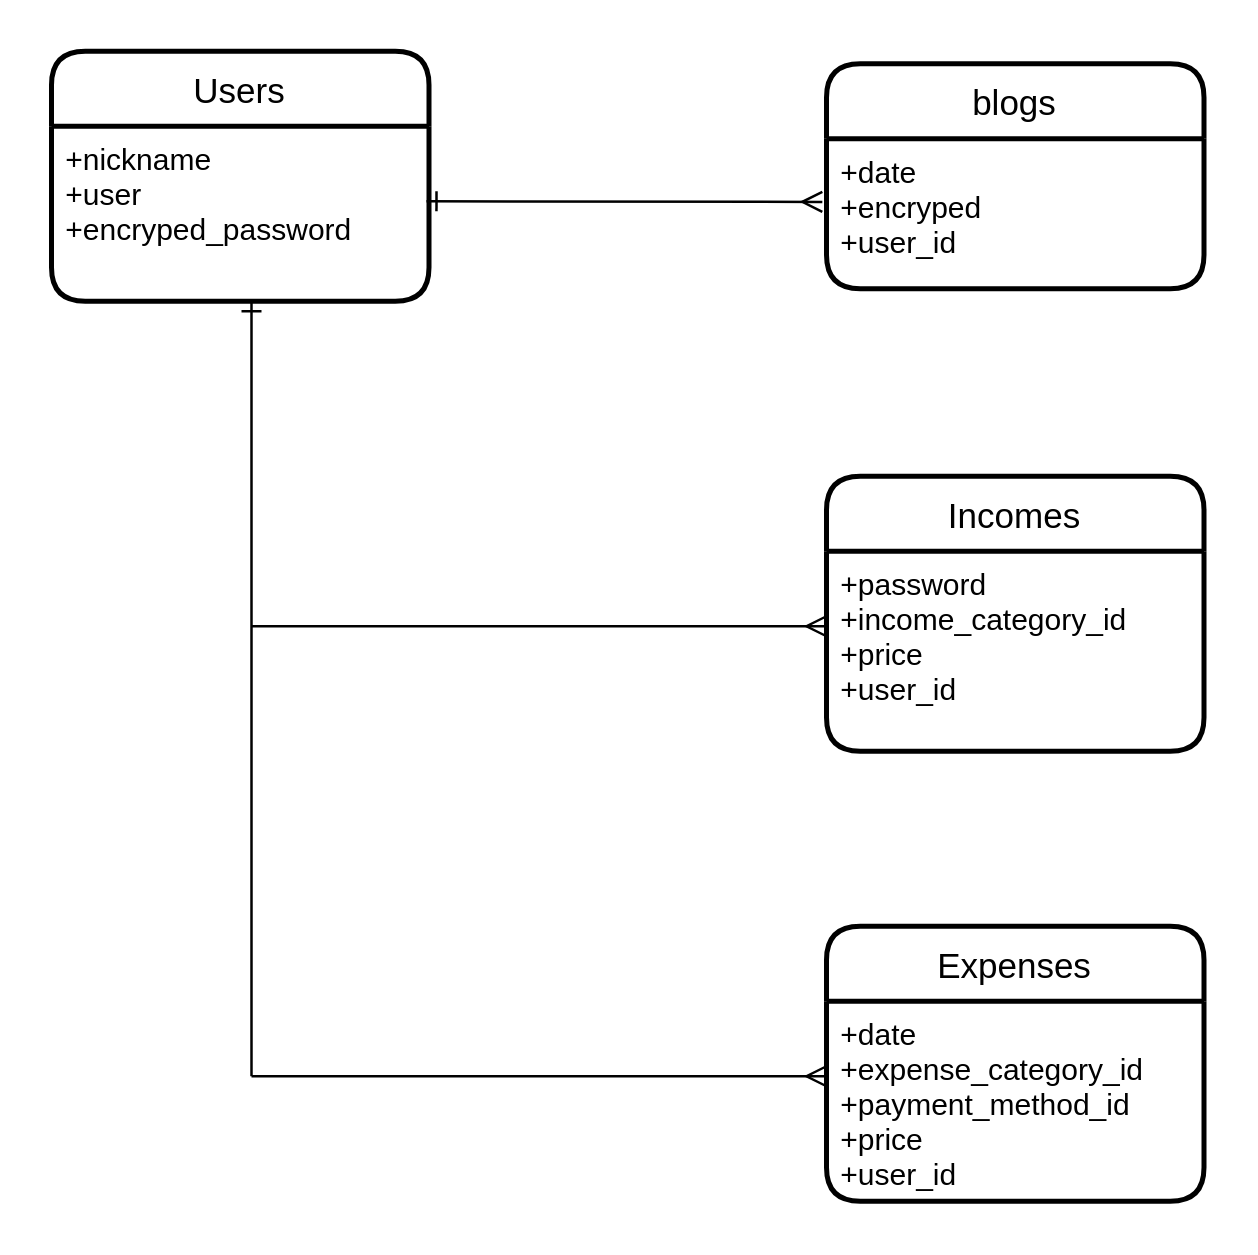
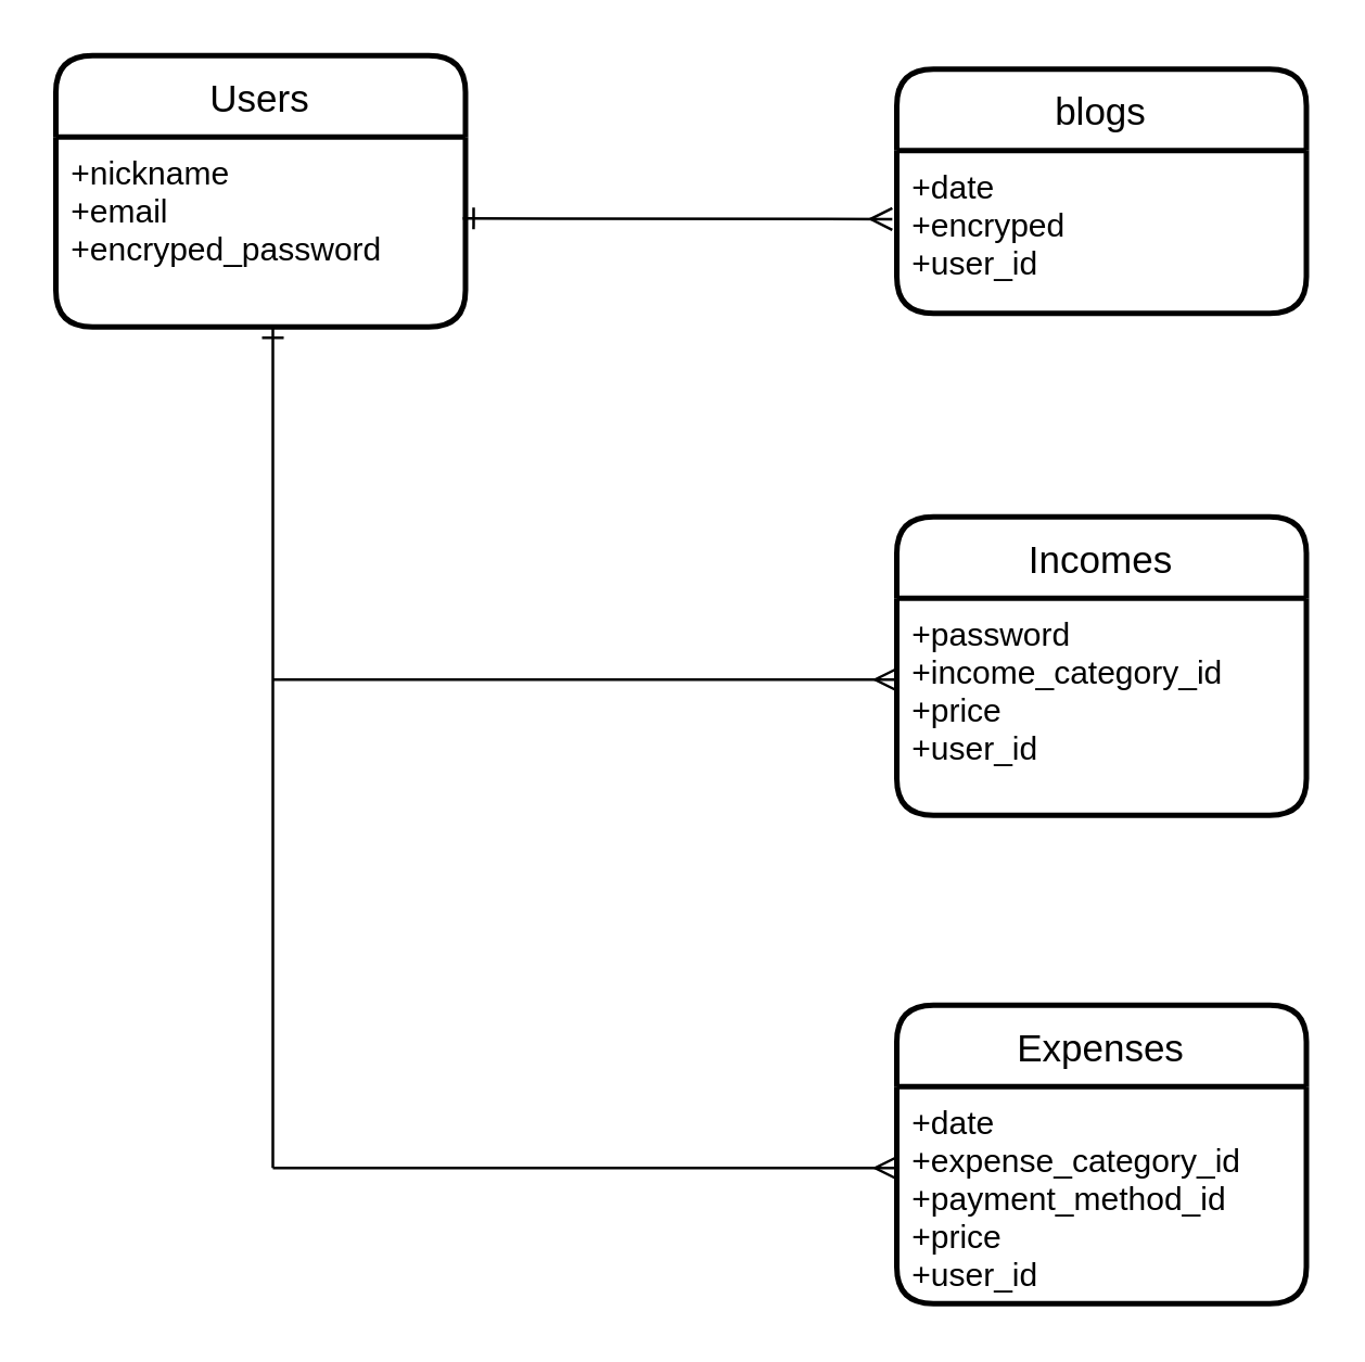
  <mxCell id="0" />
  <mxCell id="1" parent="0" />
  <mxCell id="2" value="Users" style="swimlane;childLayout=stackLayout;horizontal=1;startSize=30;horizontalStack=0;rounded=1;fontSize=14;fontStyle=0;strokeWidth=2;resizeParent=0;resizeLast=1;shadow=0;dashed=0;align=center;" vertex="1" parent="1"><mxGeometry x="20" y="20" width="151" height="100" as="geometry" /></mxCell>
- <mxCell id="3" value="+nickname&#10;+user&#10;+encryped_password&#10;" style="align=left;strokeColor=none;fillColor=none;spacingLeft=4;fontSize=12;verticalAlign=top;resizable=0;rotatable=0;part=1;" vertex="1" parent="2"><mxGeometry y="30" width="151" height="70" as="geometry" /></mxCell>
+ <mxCell id="3" value="+nickname&#10;+email&#10;+encryped_password&#10;" style="align=left;strokeColor=none;fillColor=none;spacingLeft=4;fontSize=12;verticalAlign=top;resizable=0;rotatable=0;part=1;" vertex="1" parent="2"><mxGeometry y="30" width="151" height="70" as="geometry" /></mxCell>
  <mxCell id="4" value="blogs" style="swimlane;childLayout=stackLayout;horizontal=1;startSize=30;horizontalStack=0;rounded=1;fontSize=14;fontStyle=0;strokeWidth=2;resizeParent=0;resizeLast=1;shadow=0;dashed=0;align=center;" vertex="1" parent="1"><mxGeometry x="330" y="25" width="151" height="90" as="geometry" /></mxCell>
  <mxCell id="5" value="+date&#10;+encryped&#10;+user_id&#10;" style="align=left;strokeColor=none;fillColor=none;spacingLeft=4;fontSize=12;verticalAlign=top;resizable=0;rotatable=0;part=1;" vertex="1" parent="4"><mxGeometry y="30" width="151" height="60" as="geometry" /></mxCell>
  <mxCell id="6" value="Incomes" style="swimlane;childLayout=stackLayout;horizontal=1;startSize=30;horizontalStack=0;rounded=1;fontSize=14;fontStyle=0;strokeWidth=2;resizeParent=0;resizeLast=1;shadow=0;dashed=0;align=center;" vertex="1" parent="1"><mxGeometry x="330" y="190" width="151" height="110" as="geometry" /></mxCell>
  <mxCell id="7" value="+password&#10;+income_category_id&#10;+price&#10;+user_id&#10;" style="align=left;strokeColor=none;fillColor=none;spacingLeft=4;fontSize=12;verticalAlign=top;resizable=0;rotatable=0;part=1;" vertex="1" parent="6"><mxGeometry y="30" width="151" height="80" as="geometry" /></mxCell>
  <mxCell id="8" value="Expenses" style="swimlane;childLayout=stackLayout;horizontal=1;startSize=30;horizontalStack=0;rounded=1;fontSize=14;fontStyle=0;strokeWidth=2;resizeParent=0;resizeLast=1;shadow=0;dashed=0;align=center;" vertex="1" parent="1"><mxGeometry x="330" y="370" width="151" height="110" as="geometry" /></mxCell>
  <mxCell id="9" value="+date&#10;+expense_category_id&#10;+payment_method_id&#10;+price&#10;+user_id&#10;" style="align=left;strokeColor=none;fillColor=none;spacingLeft=4;fontSize=12;verticalAlign=top;resizable=0;rotatable=0;part=1;" vertex="1" parent="8"><mxGeometry y="30" width="151" height="80" as="geometry" /></mxCell>
  <mxCell id="10" style="edgeStyle=none;html=1;entryX=-0.011;entryY=0.421;entryDx=0;entryDy=0;startArrow=ERone;startFill=0;endArrow=ERmany;endFill=0;entryPerimeter=0;" edge="1" parent="1" target="5"><mxGeometry relative="1" as="geometry"><mxPoint x="170" y="80" as="sourcePoint" /><mxPoint x="290" y="80" as="targetPoint" /></mxGeometry></mxCell>
  <mxCell id="11" value="" style="endArrow=none;html=1;rounded=0;startArrow=ERone;startFill=0;" edge="1" parent="1"><mxGeometry relative="1" as="geometry"><mxPoint x="100" y="120" as="sourcePoint" /><mxPoint x="100" y="430" as="targetPoint" /></mxGeometry></mxCell>
  <mxCell id="12" value="" style="endArrow=ERmany;html=1;rounded=0;endFill=0;" edge="1" parent="1"><mxGeometry relative="1" as="geometry"><mxPoint x="100" y="250" as="sourcePoint" /><mxPoint x="330" y="250" as="targetPoint" /></mxGeometry></mxCell>
  <mxCell id="13" value="" style="endArrow=ERmany;html=1;rounded=0;endFill=0;" edge="1" parent="1"><mxGeometry relative="1" as="geometry"><mxPoint x="100" y="430" as="sourcePoint" /><mxPoint x="330" y="430" as="targetPoint" /></mxGeometry></mxCell>
